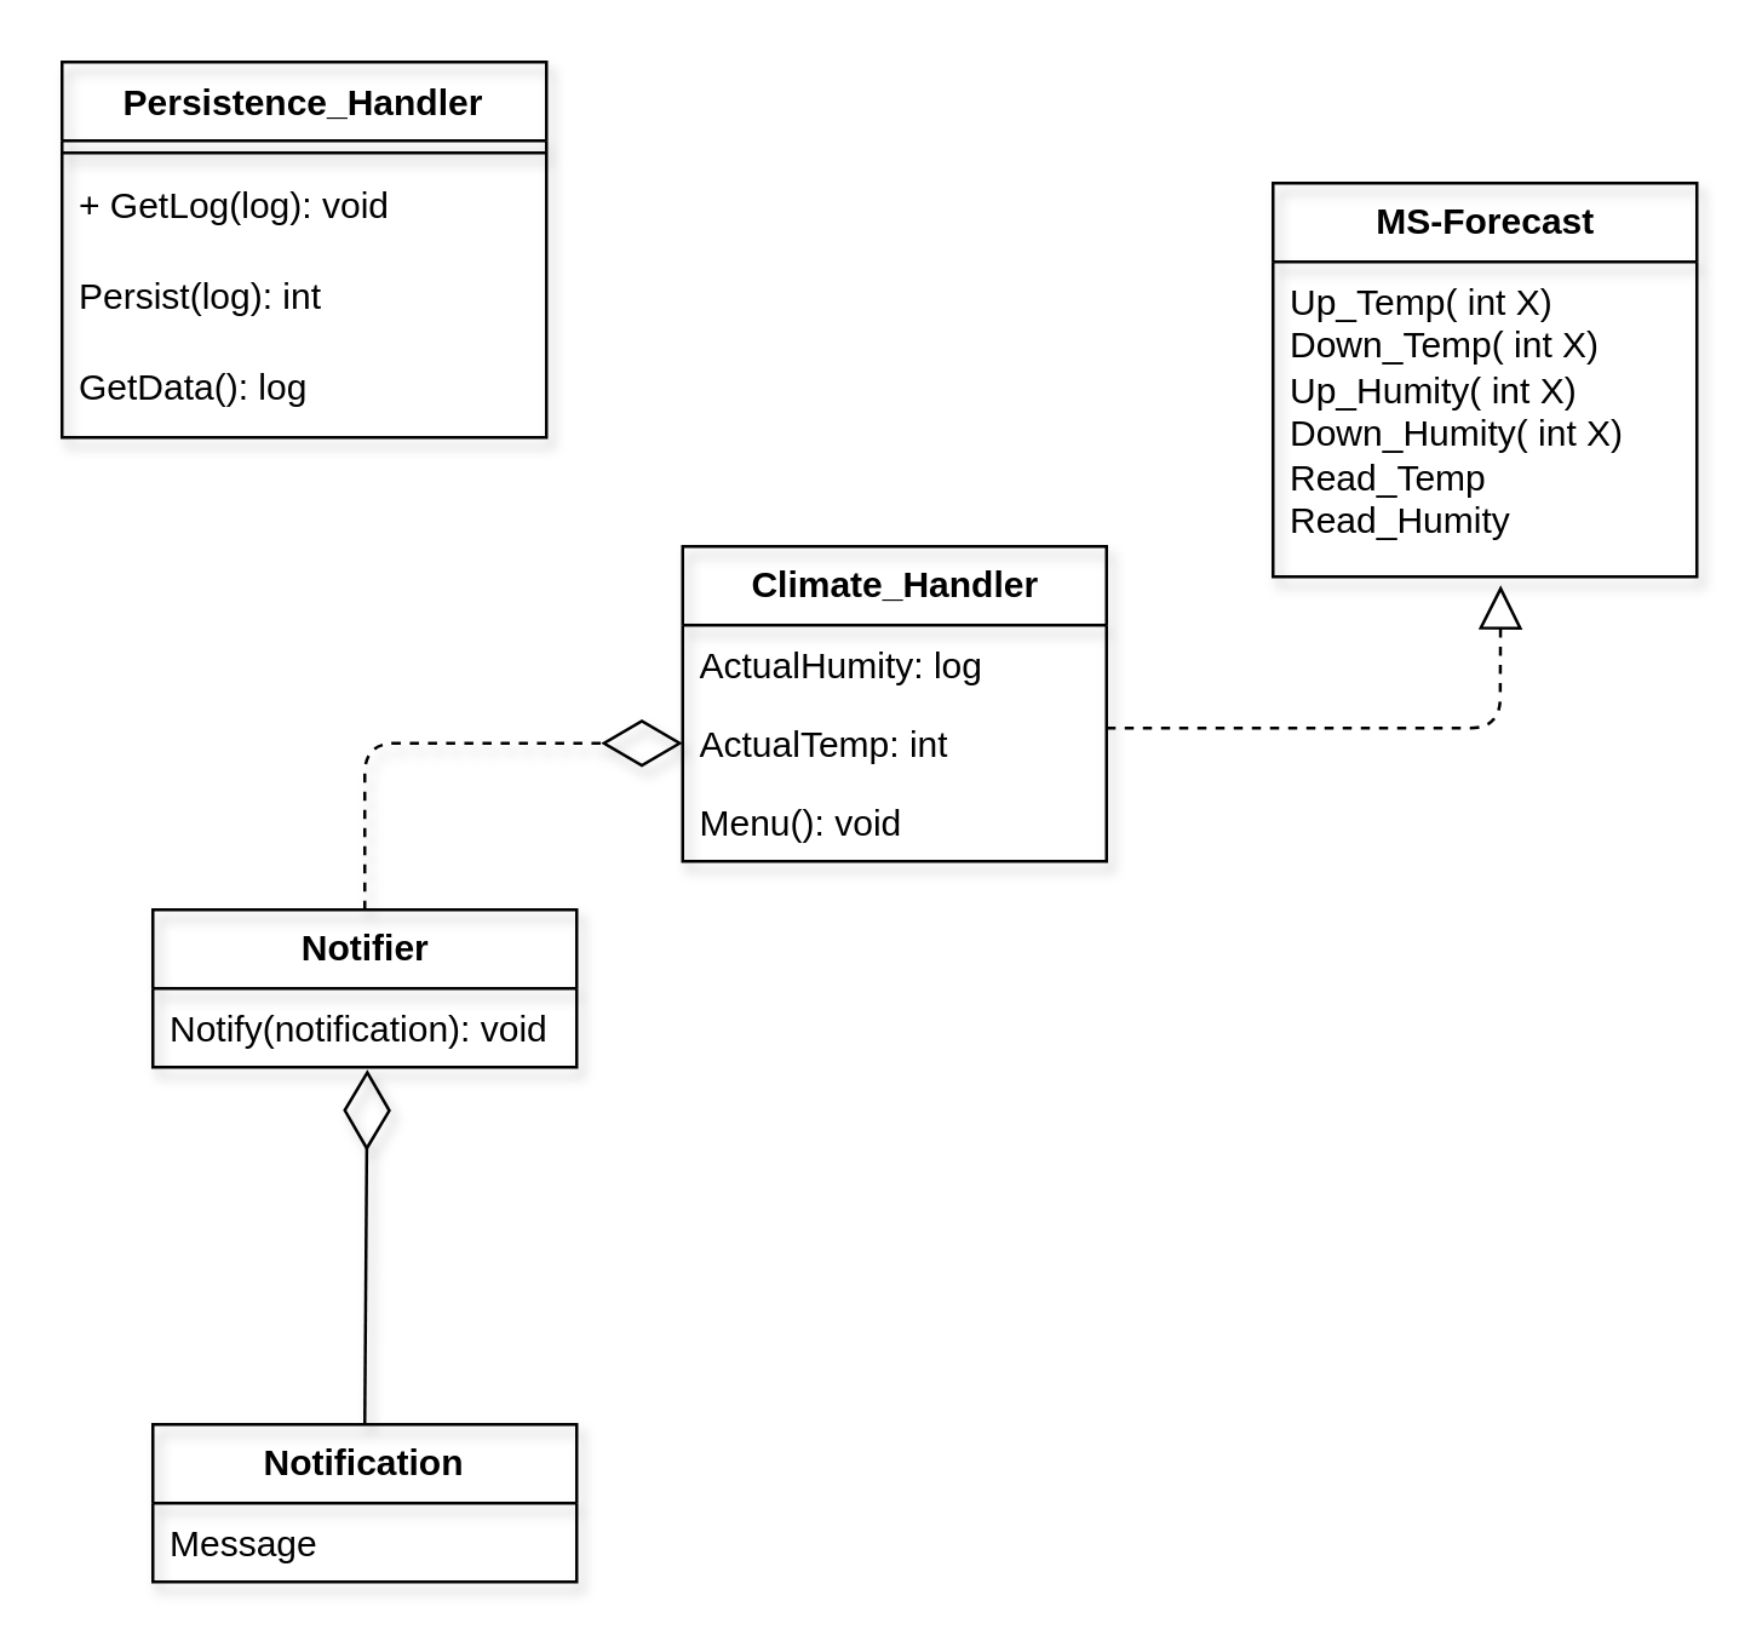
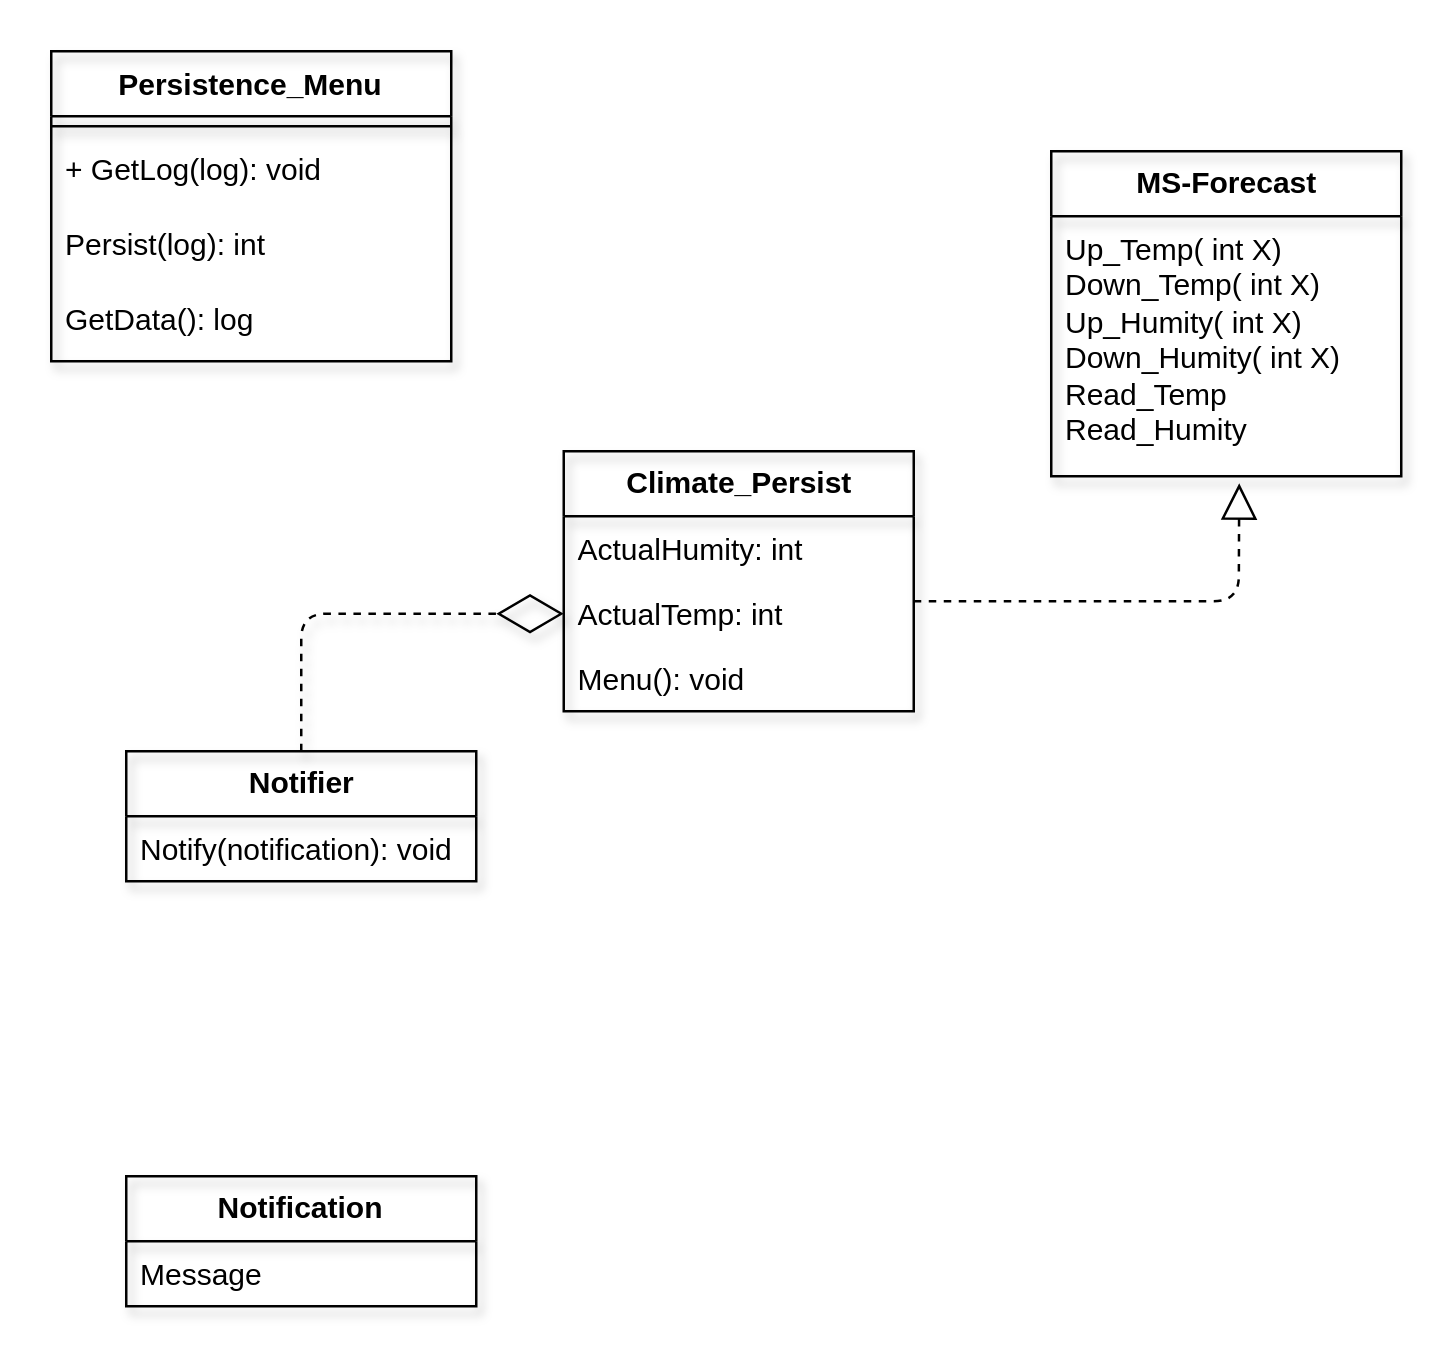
  <mxCell id="0" />
  <mxCell id="1" parent="0" />
  <mxCell id="2" value="&lt;b&gt;MS-Forecast&lt;/b&gt;" style="swimlane;fontStyle=0;childLayout=stackLayout;horizontal=1;startSize=26;fillColor=none;horizontalStack=0;resizeParent=1;resizeParentMax=0;resizeLast=0;collapsible=1;marginBottom=0;html=1;shadow=1;" parent="1" vertex="1"><mxGeometry x="420" y="60" width="140" height="130" as="geometry" /></mxCell>
  <mxCell id="3" value="&lt;div&gt;&lt;font color=&quot;#000000&quot;&gt;Up_Temp( int X)&lt;/font&gt;&lt;/div&gt;&lt;div&gt;&lt;font color=&quot;#000000&quot;&gt;Down_Temp( int X)&lt;/font&gt;&lt;/div&gt;&lt;div&gt;&lt;font color=&quot;#000000&quot;&gt;Up_Humity( int X)&lt;/font&gt;&lt;/div&gt;&lt;div&gt;&lt;font color=&quot;#000000&quot;&gt;Down_Humity( int X)&lt;/font&gt;&lt;/div&gt;&lt;div&gt;&lt;font color=&quot;#000000&quot;&gt;Read_Temp&lt;/font&gt;&lt;/div&gt;&lt;div&gt;&lt;font color=&quot;#000000&quot;&gt;Read_Humity&lt;/font&gt;&lt;/div&gt;" style="text;strokeColor=none;fillColor=none;align=left;verticalAlign=top;spacingLeft=4;spacingRight=4;overflow=hidden;rotatable=0;points=[[0,0.5],[1,0.5]];portConstraint=eastwest;whiteSpace=wrap;html=1;shadow=1;" parent="2" vertex="1"><mxGeometry y="26" width="140" height="104" as="geometry" /></mxCell>
  <mxCell id="4" value="&lt;b&gt;Notifier&lt;/b&gt;" style="swimlane;fontStyle=0;childLayout=stackLayout;horizontal=1;startSize=26;fillColor=none;horizontalStack=0;resizeParent=1;resizeParentMax=0;resizeLast=0;collapsible=1;marginBottom=0;html=1;shadow=1;" parent="1" vertex="1"><mxGeometry x="50" y="300" width="140" height="52" as="geometry" /></mxCell>
  <mxCell id="5" value="Notify(notification): void" style="text;strokeColor=none;fillColor=none;align=left;verticalAlign=top;spacingLeft=4;spacingRight=4;overflow=hidden;rotatable=0;points=[[0,0.5],[1,0.5]];portConstraint=eastwest;whiteSpace=wrap;html=1;shadow=1;" parent="4" vertex="1"><mxGeometry y="26" width="140" height="26" as="geometry" /></mxCell>
- <mxCell id="6" value="&lt;b&gt;Climate_Handler&lt;/b&gt;" style="swimlane;fontStyle=0;childLayout=stackLayout;horizontal=1;startSize=26;fillColor=none;horizontalStack=0;resizeParent=1;resizeParentMax=0;resizeLast=0;collapsible=1;marginBottom=0;html=1;shadow=1;" parent="1" vertex="1"><mxGeometry x="225" y="180" width="140" height="104" as="geometry" /></mxCell>
- <mxCell id="7" value="ActualHumity: log" style="text;strokeColor=none;fillColor=none;align=left;verticalAlign=top;spacingLeft=4;spacingRight=4;overflow=hidden;rotatable=0;points=[[0,0.5],[1,0.5]];portConstraint=eastwest;whiteSpace=wrap;html=1;shadow=1;" parent="6" vertex="1"><mxGeometry y="26" width="140" height="26" as="geometry" /></mxCell>
+ <mxCell id="6" value="&lt;b&gt;Climate_Persist&lt;/b&gt;" style="swimlane;fontStyle=0;childLayout=stackLayout;horizontal=1;startSize=26;fillColor=none;horizontalStack=0;resizeParent=1;resizeParentMax=0;resizeLast=0;collapsible=1;marginBottom=0;html=1;shadow=1;" parent="1" vertex="1"><mxGeometry x="225" y="180" width="140" height="104" as="geometry" /></mxCell>
+ <mxCell id="7" value="ActualHumity: int" style="text;strokeColor=none;fillColor=none;align=left;verticalAlign=top;spacingLeft=4;spacingRight=4;overflow=hidden;rotatable=0;points=[[0,0.5],[1,0.5]];portConstraint=eastwest;whiteSpace=wrap;html=1;shadow=1;" parent="6" vertex="1"><mxGeometry y="26" width="140" height="26" as="geometry" /></mxCell>
  <mxCell id="8" value="ActualTemp: int" style="text;strokeColor=none;fillColor=none;align=left;verticalAlign=top;spacingLeft=4;spacingRight=4;overflow=hidden;rotatable=0;points=[[0,0.5],[1,0.5]];portConstraint=eastwest;whiteSpace=wrap;html=1;shadow=1;" parent="6" vertex="1"><mxGeometry y="52" width="140" height="26" as="geometry" /></mxCell>
  <mxCell id="9" value="Menu(): void" style="text;strokeColor=none;fillColor=none;align=left;verticalAlign=top;spacingLeft=4;spacingRight=4;overflow=hidden;rotatable=0;points=[[0,0.5],[1,0.5]];portConstraint=eastwest;whiteSpace=wrap;html=1;shadow=1;" parent="6" vertex="1"><mxGeometry y="78" width="140" height="26" as="geometry" /></mxCell>
  <mxCell id="10" value="" style="endArrow=diamondThin;endFill=0;endSize=24;html=1;exitX=0.5;exitY=0;exitDx=0;exitDy=0;entryX=0;entryY=0.5;entryDx=0;entryDy=0;shadow=1;dashed=1;" parent="1" source="4" target="8" edge="1"><mxGeometry width="160" relative="1" as="geometry"><mxPoint x="-90" y="270" as="sourcePoint" /><mxPoint x="225" y="271" as="targetPoint" /><Array as="points"><mxPoint x="120" y="245" /></Array></mxGeometry></mxCell>
- <mxCell id="11" value="Persistence_Handler" style="swimlane;fontStyle=1;align=center;verticalAlign=top;childLayout=stackLayout;horizontal=1;startSize=26;horizontalStack=0;resizeParent=1;resizeParentMax=0;resizeLast=0;collapsible=1;marginBottom=0;whiteSpace=wrap;html=1;fillColor=none;shadow=1;" parent="1" vertex="1"><mxGeometry x="20" y="20" width="160" height="124" as="geometry" /></mxCell>
+ <mxCell id="11" value="Persistence_Menu" style="swimlane;fontStyle=1;align=center;verticalAlign=top;childLayout=stackLayout;horizontal=1;startSize=26;horizontalStack=0;resizeParent=1;resizeParentMax=0;resizeLast=0;collapsible=1;marginBottom=0;whiteSpace=wrap;html=1;fillColor=none;shadow=1;" parent="1" vertex="1"><mxGeometry x="20" y="20" width="160" height="124" as="geometry" /></mxCell>
  <mxCell id="12" value="" style="line;strokeWidth=1;fillColor=none;align=left;verticalAlign=middle;spacingTop=-1;spacingLeft=3;spacingRight=3;rotatable=0;labelPosition=right;points=[];portConstraint=eastwest;strokeColor=inherit;shadow=1;" parent="11" vertex="1"><mxGeometry y="26" width="160" height="8" as="geometry" /></mxCell>
  <mxCell id="13" value="+ GetLog(log): void" style="text;strokeColor=none;fillColor=none;align=left;verticalAlign=top;spacingLeft=4;spacingRight=4;overflow=hidden;rotatable=0;points=[[0,0.5],[1,0.5]];portConstraint=eastwest;whiteSpace=wrap;html=1;shadow=1;" parent="11" vertex="1"><mxGeometry y="34" width="160" height="30" as="geometry" /></mxCell>
  <mxCell id="14" value="&lt;span style=&quot;color: rgb(0, 0, 0);&quot;&gt;Persist(log): int&lt;/span&gt;" style="text;strokeColor=none;fillColor=none;align=left;verticalAlign=top;spacingLeft=4;spacingRight=4;overflow=hidden;rotatable=0;points=[[0,0.5],[1,0.5]];portConstraint=eastwest;whiteSpace=wrap;html=1;shadow=1;" vertex="1" parent="11"><mxGeometry y="64" width="160" height="30" as="geometry" /></mxCell>
  <mxCell id="15" value="&lt;span style=&quot;color: rgb(0, 0, 0);&quot;&gt;GetData(): log&lt;/span&gt;" style="text;strokeColor=none;fillColor=none;align=left;verticalAlign=top;spacingLeft=4;spacingRight=4;overflow=hidden;rotatable=0;points=[[0,0.5],[1,0.5]];portConstraint=eastwest;whiteSpace=wrap;html=1;shadow=1;" vertex="1" parent="11"><mxGeometry y="94" width="160" height="30" as="geometry" /></mxCell>
  <mxCell id="16" value="&lt;b&gt;Notification&lt;/b&gt;" style="swimlane;fontStyle=0;childLayout=stackLayout;horizontal=1;startSize=26;fillColor=none;horizontalStack=0;resizeParent=1;resizeParentMax=0;resizeLast=0;collapsible=1;marginBottom=0;whiteSpace=wrap;html=1;shadow=1;" parent="1" vertex="1"><mxGeometry x="50" y="470" width="140" height="52" as="geometry" /></mxCell>
  <mxCell id="17" value="Message" style="text;strokeColor=none;fillColor=none;align=left;verticalAlign=top;spacingLeft=4;spacingRight=4;overflow=hidden;rotatable=0;points=[[0,0.5],[1,0.5]];portConstraint=eastwest;whiteSpace=wrap;html=1;shadow=1;" parent="16" vertex="1"><mxGeometry y="26" width="140" height="26" as="geometry" /></mxCell>
- <mxCell id="18" value="" style="endArrow=diamondThin;endFill=0;endSize=24;html=1;exitX=0.5;exitY=0;exitDx=0;exitDy=0;entryX=0.506;entryY=1.031;entryDx=0;entryDy=0;entryPerimeter=0;shadow=1;" parent="1" source="16" target="5" edge="1"><mxGeometry width="160" relative="1" as="geometry"><mxPoint x="140" y="450" as="sourcePoint" /><mxPoint x="119.86" y="379.612" as="targetPoint" /></mxGeometry></mxCell>
  <mxCell id="19" value="" style="endArrow=block;dashed=1;endFill=0;endSize=12;html=1;entryX=0.537;entryY=1.027;entryDx=0;entryDy=0;entryPerimeter=0;" edge="1" parent="1" target="3"><mxGeometry width="160" relative="1" as="geometry"><mxPoint x="365" y="240" as="sourcePoint" /><mxPoint x="525" y="240" as="targetPoint" /><Array as="points"><mxPoint x="495" y="240" /></Array></mxGeometry></mxCell>
